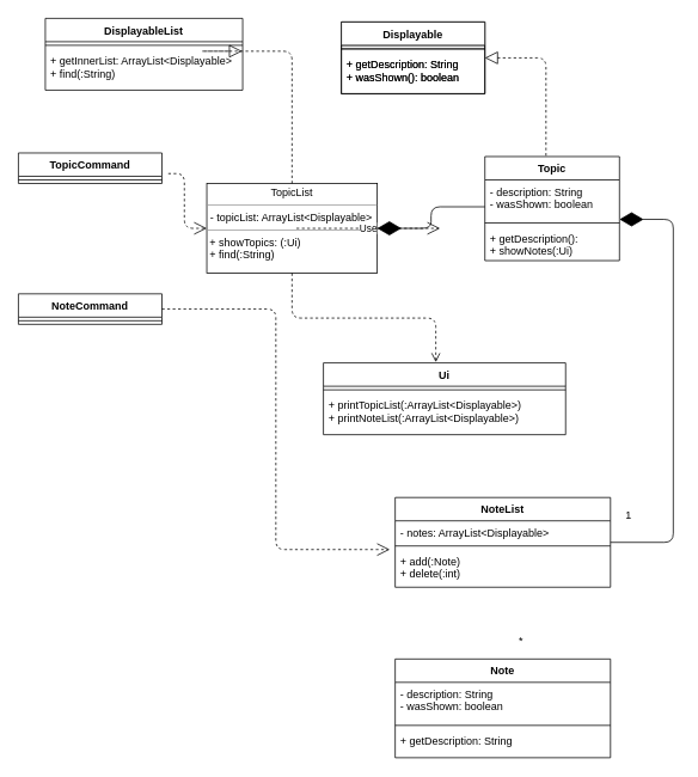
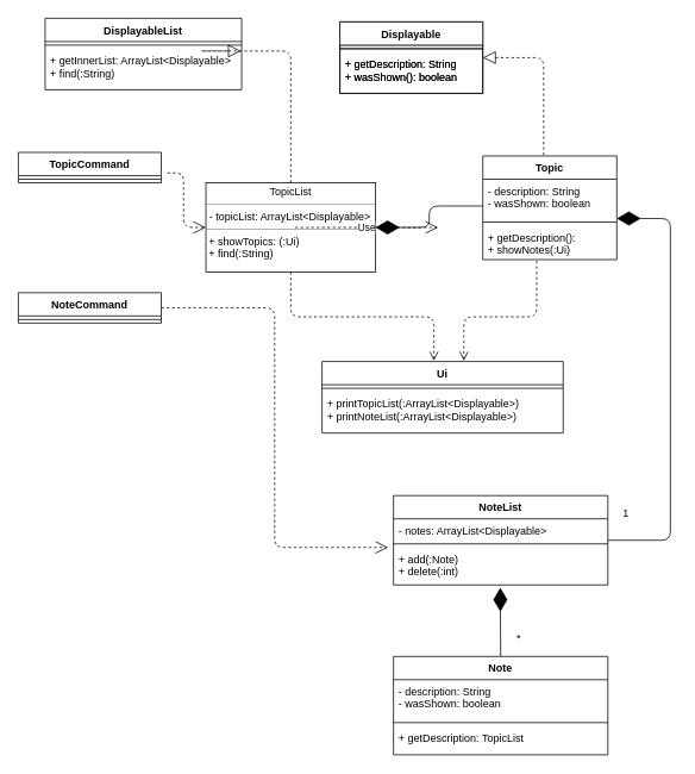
  <mxCell id="0" />
  <mxCell id="1" parent="0" />
  <mxCell id="2" value="&lt;p style=&quot;margin: 0px ; margin-top: 4px ; text-align: center&quot;&gt;TopicList&lt;br&gt;&lt;/p&gt;&lt;hr size=&quot;1&quot;&gt;&lt;p style=&quot;margin: 0px ; margin-left: 4px&quot;&gt;- topicList: ArrayList&amp;lt;Displayable&amp;gt;&lt;br&gt;&lt;/p&gt;&lt;hr size=&quot;1&quot;&gt;&lt;div&gt;&amp;nbsp;+ showTopics: (:Ui)&lt;/div&gt;&lt;div&gt;&amp;nbsp;+ find(:String)&lt;br&gt;&lt;/div&gt;" style="verticalAlign=top;align=left;overflow=fill;fontSize=12;fontFamily=Helvetica;html=1;" parent="1" vertex="1"><mxGeometry x="230" y="204" width="190" height="100" as="geometry" /></mxCell>
  <mxCell id="3" value="" style="endArrow=diamondThin;endFill=1;endSize=24;html=1;entryX=1;entryY=0.5;entryDx=0;entryDy=0;exitX=0;exitY=0.682;exitDx=0;exitDy=0;exitPerimeter=0;edgeStyle=elbowEdgeStyle;" parent="1" source="5" target="2" edge="1"><mxGeometry width="160" relative="1" as="geometry"><mxPoint x="350" y="314" as="sourcePoint" /><mxPoint x="510" y="314" as="targetPoint" /></mxGeometry></mxCell>
  <mxCell id="4" value="Topic" style="swimlane;fontStyle=1;align=center;verticalAlign=top;childLayout=stackLayout;horizontal=1;startSize=26;horizontalStack=0;resizeParent=1;resizeParentMax=0;resizeLast=0;collapsible=1;marginBottom=0;" parent="1" vertex="1"><mxGeometry x="540" y="174" width="150" height="116" as="geometry" /></mxCell>
  <mxCell id="5" value="- description: String&#10;- wasShown: boolean&#10;" style="text;strokeColor=none;fillColor=none;align=left;verticalAlign=top;spacingLeft=4;spacingRight=4;overflow=hidden;rotatable=0;points=[[0,0.5],[1,0.5]];portConstraint=eastwest;" parent="4" vertex="1"><mxGeometry y="26" width="150" height="44" as="geometry" /></mxCell>
  <mxCell id="6" value="" style="line;strokeWidth=1;fillColor=none;align=left;verticalAlign=middle;spacingTop=-1;spacingLeft=3;spacingRight=3;rotatable=0;labelPosition=right;points=[];portConstraint=eastwest;" parent="4" vertex="1"><mxGeometry y="70" width="150" height="8" as="geometry" /></mxCell>
  <mxCell id="7" value="+ getDescription():&#10;+ showNotes(:Ui)&#10;" style="text;strokeColor=none;fillColor=none;align=left;verticalAlign=top;spacingLeft=4;spacingRight=4;overflow=hidden;rotatable=0;points=[[0,0.5],[1,0.5]];portConstraint=eastwest;" parent="4" vertex="1"><mxGeometry y="78" width="150" height="38" as="geometry" /></mxCell>
  <mxCell id="8" value="" style="html=1;verticalAlign=bottom;endArrow=open;dashed=1;endSize=8;exitX=0.5;exitY=1;exitDx=0;exitDy=0;entryX=0.464;entryY=-0.01;entryDx=0;entryDy=0;entryPerimeter=0;edgeStyle=orthogonalEdgeStyle;" parent="1" source="2" target="10" edge="1"><mxGeometry relative="1" as="geometry"><mxPoint x="510" y="344" as="sourcePoint" /><mxPoint x="430" y="344" as="targetPoint" /></mxGeometry></mxCell>
+ <mxCell id="9" value="" style="html=1;verticalAlign=bottom;endArrow=open;dashed=1;endSize=8;exitX=0.402;exitY=1.039;exitDx=0;exitDy=0;edgeStyle=orthogonalEdgeStyle;exitPerimeter=0;entryX=0.588;entryY=-0.01;entryDx=0;entryDy=0;entryPerimeter=0;" parent="1" source="7" target="10" edge="1"><mxGeometry relative="1" as="geometry"><mxPoint x="460" y="314" as="sourcePoint" /><mxPoint x="518" y="411" as="targetPoint" /><Array as="points"><mxPoint x="600" y="354" /><mxPoint x="519" y="354" /></Array></mxGeometry></mxCell>
  <mxCell id="10" value="Ui" style="swimlane;fontStyle=1;align=center;verticalAlign=top;childLayout=stackLayout;horizontal=1;startSize=26;horizontalStack=0;resizeParent=1;resizeParentMax=0;resizeLast=0;collapsible=1;marginBottom=0;" parent="1" vertex="1"><mxGeometry x="360" y="404" width="270" height="80" as="geometry" /></mxCell>
  <mxCell id="11" value="" style="line;strokeWidth=1;fillColor=none;align=left;verticalAlign=middle;spacingTop=-1;spacingLeft=3;spacingRight=3;rotatable=0;labelPosition=right;points=[];portConstraint=eastwest;" parent="10" vertex="1"><mxGeometry y="26" width="270" height="8" as="geometry" /></mxCell>
  <mxCell id="12" value="+ printTopicList(:ArrayList&lt;Displayable&gt;)&#10;+ printNoteList(:ArrayList&lt;Displayable&gt;)&#10;" style="text;strokeColor=none;fillColor=none;align=left;verticalAlign=top;spacingLeft=4;spacingRight=4;overflow=hidden;rotatable=0;points=[[0,0.5],[1,0.5]];portConstraint=eastwest;" parent="10" vertex="1"><mxGeometry y="34" width="270" height="46" as="geometry" /></mxCell>
  <mxCell id="13" value="Displayable" style="swimlane;fontStyle=1;align=center;verticalAlign=top;childLayout=stackLayout;horizontal=1;startSize=26;horizontalStack=0;resizeParent=1;resizeParentMax=0;resizeLast=0;collapsible=1;marginBottom=0;" parent="1" vertex="1"><mxGeometry x="380" y="24" width="160" height="80" as="geometry" /></mxCell>
  <mxCell id="14" value="" style="line;strokeWidth=1;fillColor=none;align=left;verticalAlign=middle;spacingTop=-1;spacingLeft=3;spacingRight=3;rotatable=0;labelPosition=right;points=[];portConstraint=eastwest;" parent="13" vertex="1"><mxGeometry y="26" width="160" height="8" as="geometry" /></mxCell>
  <mxCell id="15" value="+ getDescription: String&#10;+ wasShown(): boolean&#10;" style="text;strokeColor=none;fillColor=none;align=left;verticalAlign=top;spacingLeft=4;spacingRight=4;overflow=hidden;rotatable=0;points=[[0,0.5],[1,0.5]];portConstraint=eastwest;" parent="13" vertex="1"><mxGeometry y="34" width="160" height="46" as="geometry" /></mxCell>
  <mxCell id="16" value="" style="endArrow=block;dashed=1;endFill=0;endSize=12;html=1;entryX=1;entryY=0.5;entryDx=0;entryDy=0;exitX=0.454;exitY=-0.008;exitDx=0;exitDy=0;exitPerimeter=0;edgeStyle=orthogonalEdgeStyle;" parent="1" source="4" target="13" edge="1"><mxGeometry width="160" relative="1" as="geometry"><mxPoint x="420" y="154" as="sourcePoint" /><mxPoint x="580" y="154" as="targetPoint" /></mxGeometry></mxCell>
  <mxCell id="17" value="Displayable" style="swimlane;fontStyle=1;align=center;verticalAlign=top;childLayout=stackLayout;horizontal=1;startSize=26;horizontalStack=0;resizeParent=1;resizeParentMax=0;resizeLast=0;collapsible=1;marginBottom=0;" parent="1" vertex="1"><mxGeometry x="380" y="24" width="160" height="80" as="geometry" /></mxCell>
  <mxCell id="18" value="" style="line;strokeWidth=1;fillColor=none;align=left;verticalAlign=middle;spacingTop=-1;spacingLeft=3;spacingRight=3;rotatable=0;labelPosition=right;points=[];portConstraint=eastwest;" parent="17" vertex="1"><mxGeometry y="26" width="160" height="8" as="geometry" /></mxCell>
  <mxCell id="19" value="+ getDescription: String&#10;+ wasShown(): boolean&#10;" style="text;strokeColor=none;fillColor=none;align=left;verticalAlign=top;spacingLeft=4;spacingRight=4;overflow=hidden;rotatable=0;points=[[0,0.5],[1,0.5]];portConstraint=eastwest;" parent="17" vertex="1"><mxGeometry y="34" width="160" height="46" as="geometry" /></mxCell>
  <mxCell id="20" value="DisplayableList" style="swimlane;fontStyle=1;align=center;verticalAlign=top;childLayout=stackLayout;horizontal=1;startSize=26;horizontalStack=0;resizeParent=1;resizeParentMax=0;resizeLast=0;collapsible=1;marginBottom=0;" parent="1" vertex="1"><mxGeometry x="50" y="20" width="220" height="80" as="geometry" /></mxCell>
  <mxCell id="21" value="" style="line;strokeWidth=1;fillColor=none;align=left;verticalAlign=middle;spacingTop=-1;spacingLeft=3;spacingRight=3;rotatable=0;labelPosition=right;points=[];portConstraint=eastwest;" parent="20" vertex="1"><mxGeometry y="26" width="220" height="8" as="geometry" /></mxCell>
  <mxCell id="22" value="+ getInnerList: ArrayList&lt;Displayable&gt;&#10;+ find(:String)&#10;" style="text;strokeColor=none;fillColor=none;align=left;verticalAlign=top;spacingLeft=4;spacingRight=4;overflow=hidden;rotatable=0;points=[[0,0.5],[1,0.5]];portConstraint=eastwest;" parent="20" vertex="1"><mxGeometry y="34" width="220" height="46" as="geometry" /></mxCell>
  <mxCell id="23" value="" style="endArrow=block;dashed=1;endFill=0;endSize=12;html=1;entryX=0.997;entryY=0.056;entryDx=0;entryDy=0;entryPerimeter=0;exitX=0.5;exitY=0;exitDx=0;exitDy=0;edgeStyle=orthogonalEdgeStyle;" parent="1" source="2" target="22" edge="1"><mxGeometry width="160" relative="1" as="geometry"><mxPoint x="420" y="154" as="sourcePoint" /><mxPoint x="580" y="154" as="targetPoint" /></mxGeometry></mxCell>
  <mxCell id="24" value="" style="endArrow=diamondThin;endFill=1;endSize=24;html=1;entryX=1;entryY=0.5;entryDx=0;entryDy=0;edgeStyle=orthogonalEdgeStyle;elbow=vertical;exitX=1;exitY=0.5;exitDx=0;exitDy=0;" parent="1" source="25" edge="1"><mxGeometry width="160" relative="1" as="geometry"><mxPoint x="750" y="484" as="sourcePoint" /><mxPoint x="690" y="244" as="targetPoint" /><Array as="points"><mxPoint x="750" y="604" /><mxPoint x="750" y="244" /></Array></mxGeometry></mxCell>
  <mxCell id="25" value="NoteList" style="swimlane;fontStyle=1;align=center;verticalAlign=top;childLayout=stackLayout;horizontal=1;startSize=26;horizontalStack=0;resizeParent=1;resizeParentMax=0;resizeLast=0;collapsible=1;marginBottom=0;" parent="1" vertex="1"><mxGeometry x="440" y="554" width="240" height="100" as="geometry" /></mxCell>
  <mxCell id="26" value="- notes: ArrayList&lt;Displayable&gt;" style="text;strokeColor=none;fillColor=none;align=left;verticalAlign=top;spacingLeft=4;spacingRight=4;overflow=hidden;rotatable=0;points=[[0,0.5],[1,0.5]];portConstraint=eastwest;" parent="25" vertex="1"><mxGeometry y="26" width="240" height="24" as="geometry" /></mxCell>
  <mxCell id="27" value="" style="line;strokeWidth=1;fillColor=none;align=left;verticalAlign=middle;spacingTop=-1;spacingLeft=3;spacingRight=3;rotatable=0;labelPosition=right;points=[];portConstraint=eastwest;" parent="25" vertex="1"><mxGeometry y="50" width="240" height="8" as="geometry" /></mxCell>
  <mxCell id="28" value="+ add(:Note)&#10;+ delete(:int)&#10;" style="text;strokeColor=none;fillColor=none;align=left;verticalAlign=top;spacingLeft=4;spacingRight=4;overflow=hidden;rotatable=0;points=[[0,0.5],[1,0.5]];portConstraint=eastwest;" parent="25" vertex="1"><mxGeometry y="58" width="240" height="42" as="geometry" /></mxCell>
+ <mxCell id="29" value="" style="endArrow=diamondThin;endFill=1;endSize=24;html=1;entryX=0.498;entryY=1.071;entryDx=0;entryDy=0;entryPerimeter=0;exitX=0.5;exitY=0;exitDx=0;exitDy=0;" parent="1" source="34" target="28" edge="1"><mxGeometry width="160" relative="1" as="geometry"><mxPoint x="560" y="704" as="sourcePoint" /><mxPoint x="560" y="674" as="targetPoint" /></mxGeometry></mxCell>
  <mxCell id="30" value="NoteCommand" style="swimlane;fontStyle=1;align=center;verticalAlign=top;childLayout=stackLayout;horizontal=1;startSize=26;horizontalStack=0;resizeParent=1;resizeParentMax=0;resizeLast=0;collapsible=1;marginBottom=0;" vertex="1" parent="1"><mxGeometry x="20" y="327" width="160" height="34" as="geometry" /></mxCell>
  <mxCell id="31" value="" style="line;strokeWidth=1;fillColor=none;align=left;verticalAlign=middle;spacingTop=-1;spacingLeft=3;spacingRight=3;rotatable=0;labelPosition=right;points=[];portConstraint=eastwest;" vertex="1" parent="30"><mxGeometry y="26" width="160" height="8" as="geometry" /></mxCell>
  <mxCell id="32" value="TopicCommand" style="swimlane;fontStyle=1;align=center;verticalAlign=top;childLayout=stackLayout;horizontal=1;startSize=26;horizontalStack=0;resizeParent=1;resizeParentMax=0;resizeLast=0;collapsible=1;marginBottom=0;" vertex="1" parent="1"><mxGeometry x="20" y="170" width="160" height="34" as="geometry" /></mxCell>
  <mxCell id="33" value="" style="line;strokeWidth=1;fillColor=none;align=left;verticalAlign=middle;spacingTop=-1;spacingLeft=3;spacingRight=3;rotatable=0;labelPosition=right;points=[];portConstraint=eastwest;" vertex="1" parent="32"><mxGeometry y="26" width="160" height="8" as="geometry" /></mxCell>
  <mxCell id="34" value="Note" style="swimlane;fontStyle=1;align=center;verticalAlign=top;childLayout=stackLayout;horizontal=1;startSize=26;horizontalStack=0;resizeParent=1;resizeParentMax=0;resizeLast=0;collapsible=1;marginBottom=0;" parent="1" vertex="1"><mxGeometry x="440" y="734" width="240" height="110" as="geometry" /></mxCell>
  <mxCell id="35" value="- description: String&#10;- wasShown: boolean&#10;" style="text;strokeColor=none;fillColor=none;align=left;verticalAlign=top;spacingLeft=4;spacingRight=4;overflow=hidden;rotatable=0;points=[[0,0.5],[1,0.5]];portConstraint=eastwest;" parent="34" vertex="1"><mxGeometry y="26" width="240" height="44" as="geometry" /></mxCell>
  <mxCell id="36" value="" style="line;strokeWidth=1;fillColor=none;align=left;verticalAlign=middle;spacingTop=-1;spacingLeft=3;spacingRight=3;rotatable=0;labelPosition=right;points=[];portConstraint=eastwest;" parent="34" vertex="1"><mxGeometry y="70" width="240" height="8" as="geometry" /></mxCell>
- <mxCell id="37" value="+ getDescription: String" style="text;strokeColor=none;fillColor=none;align=left;verticalAlign=top;spacingLeft=4;spacingRight=4;overflow=hidden;rotatable=0;points=[[0,0.5],[1,0.5]];portConstraint=eastwest;" parent="34" vertex="1"><mxGeometry y="78" width="240" height="32" as="geometry" /></mxCell>
+ <mxCell id="37" value="+ getDescription: TopicList" style="text;strokeColor=none;fillColor=none;align=left;verticalAlign=top;spacingLeft=4;spacingRight=4;overflow=hidden;rotatable=0;points=[[0,0.5],[1,0.5]];portConstraint=eastwest;" parent="34" vertex="1"><mxGeometry y="78" width="240" height="32" as="geometry" /></mxCell>
  <mxCell id="38" value="1" style="text;html=1;resizable=0;autosize=1;align=center;verticalAlign=middle;points=[];fillColor=none;strokeColor=none;rounded=0;" parent="1" vertex="1"><mxGeometry x="690" y="564" width="20" height="20" as="geometry" /></mxCell>
  <mxCell id="39" value="*" style="text;html=1;resizable=0;autosize=1;align=center;verticalAlign=middle;points=[];fillColor=none;strokeColor=none;rounded=0;" parent="1" vertex="1"><mxGeometry x="570" y="704" width="20" height="20" as="geometry" /></mxCell>
  <mxCell id="40" value="Use" style="endArrow=open;endSize=12;dashed=1;html=1;" edge="1" parent="1"><mxGeometry width="160" relative="1" as="geometry"><mxPoint x="330" y="254" as="sourcePoint" /><mxPoint x="490" y="254" as="targetPoint" /></mxGeometry></mxCell>
  <mxCell id="41" value="" style="endArrow=open;endSize=12;dashed=1;html=1;entryX=0;entryY=0.5;entryDx=0;entryDy=0;edgeStyle=orthogonalEdgeStyle;exitX=1.044;exitY=0.676;exitDx=0;exitDy=0;exitPerimeter=0;" edge="1" parent="1" source="32" target="2"><mxGeometry x="0.418" y="42" width="160" relative="1" as="geometry"><mxPoint x="180" y="260.5" as="sourcePoint" /><mxPoint x="340" y="260.5" as="targetPoint" /><mxPoint as="offset" /></mxGeometry></mxCell>
  <mxCell id="42" value="" style="endArrow=open;endSize=12;dashed=1;html=1;edgeStyle=elbowEdgeStyle;exitX=1.044;exitY=0.676;exitDx=0;exitDy=0;exitPerimeter=0;entryX=-0.025;entryY=0;entryDx=0;entryDy=0;entryPerimeter=0;" edge="1" parent="1" target="28"><mxGeometry x="0.418" y="42" width="160" relative="1" as="geometry"><mxPoint x="180" y="344.004" as="sourcePoint" /><mxPoint x="260" y="574" as="targetPoint" /><mxPoint as="offset" /></mxGeometry></mxCell>
